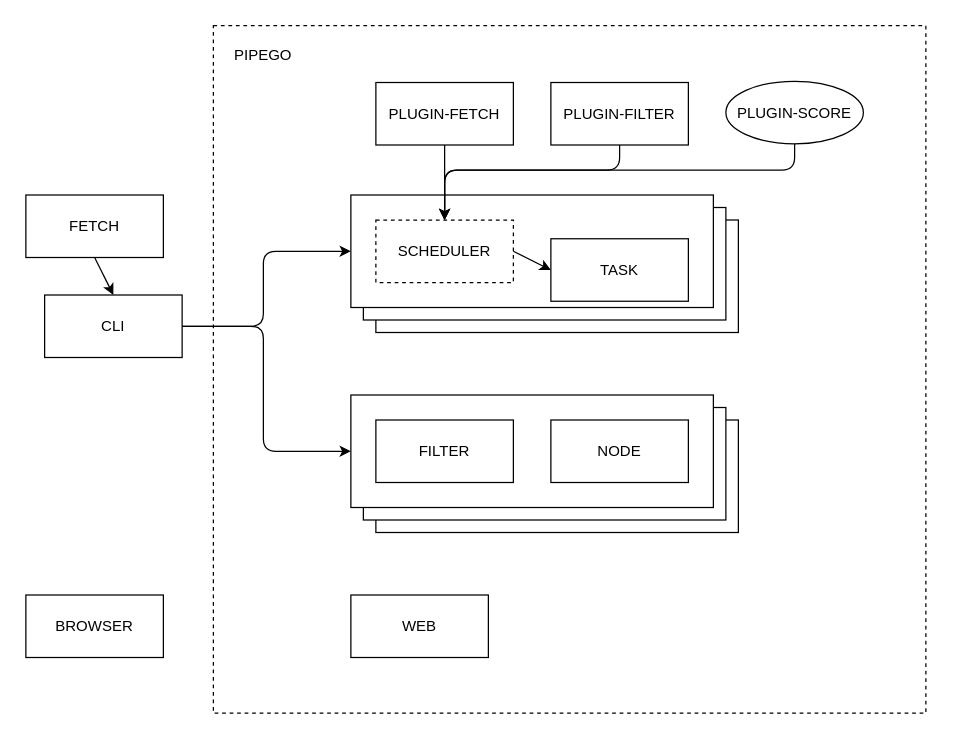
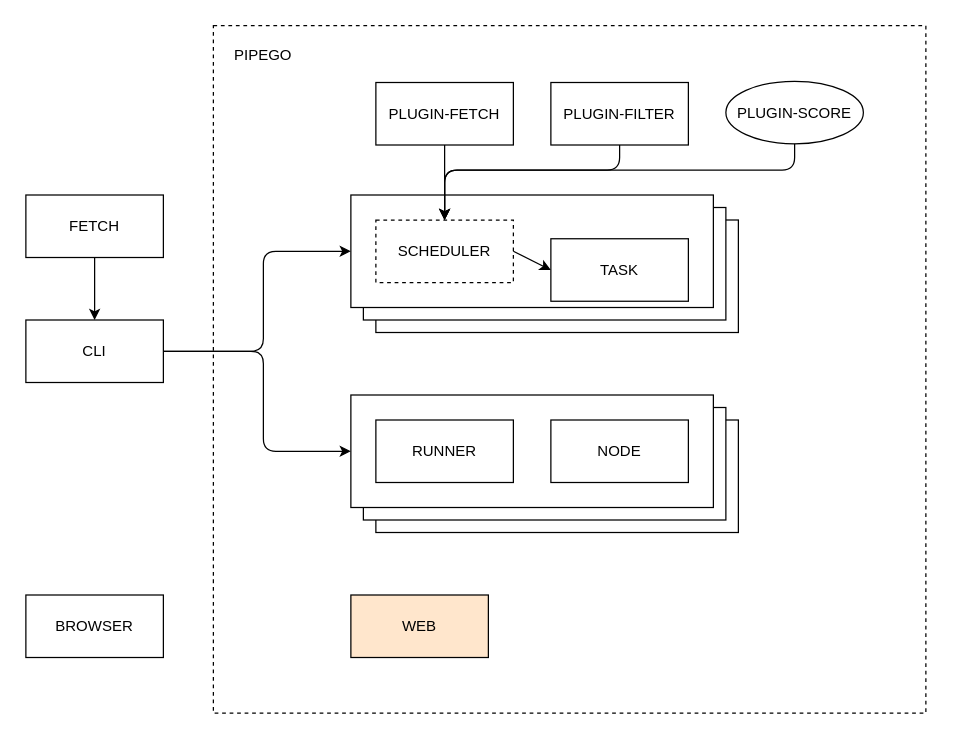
  <mxCell id="0" />
  <mxCell id="1" parent="0" />
  <mxCell id="2" value="" style="rounded=0;whiteSpace=wrap;html=1;dashed=1;" parent="1" vertex="1"><mxGeometry x="170" y="20" width="570" height="550" as="geometry" /></mxCell>
  <mxCell id="3" value="" style="rounded=0;whiteSpace=wrap;html=1;" parent="1" vertex="1"><mxGeometry x="300" y="175.5" width="290" height="90" as="geometry" /></mxCell>
  <mxCell id="4" value="" style="rounded=0;whiteSpace=wrap;html=1;" parent="1" vertex="1"><mxGeometry x="290" y="165.5" width="290" height="90" as="geometry" /></mxCell>
  <mxCell id="5" value="" style="rounded=0;whiteSpace=wrap;html=1;" parent="1" vertex="1"><mxGeometry x="280" y="155.5" width="290" height="90" as="geometry" /></mxCell>
  <mxCell id="6" value="PIPEGO" style="text;html=1;strokeColor=none;fillColor=none;align=center;verticalAlign=middle;whiteSpace=wrap;rounded=0;" parent="1" vertex="1"><mxGeometry x="180" y="29" width="60" height="30" as="geometry" /></mxCell>
  <mxCell id="7" value="BROWSER" style="rounded=0;whiteSpace=wrap;html=1;" parent="1" vertex="1"><mxGeometry x="20" y="475.5" width="110" height="50" as="geometry" /></mxCell>
- <mxCell id="8" value="CLI" style="rounded=0;whiteSpace=wrap;html=1;" parent="1" vertex="1"><mxGeometry x="35" y="235.5" width="110" height="50" as="geometry" /></mxCell>
+ <mxCell id="8" value="CLI" style="rounded=0;whiteSpace=wrap;html=1;" parent="1" vertex="1"><mxGeometry x="20" y="255.5" width="110" height="50" as="geometry" /></mxCell>
  <mxCell id="9" value="SCHEDULER" style="rounded=0;whiteSpace=wrap;html=1;dashed=1;" parent="1" vertex="1"><mxGeometry x="300" y="175.5" width="110" height="50" as="geometry" /></mxCell>
  <mxCell id="10" value="TASK" style="rounded=0;whiteSpace=wrap;html=1;" parent="1" vertex="1"><mxGeometry x="440" y="190.5" width="110" height="50" as="geometry" /></mxCell>
  <mxCell id="11" value="" style="endArrow=classic;html=1;entryX=0;entryY=0.5;entryDx=0;entryDy=0;exitX=1;exitY=0.5;exitDx=0;exitDy=0;" parent="1" source="9" target="10" edge="1"><mxGeometry width="50" height="50" relative="1" as="geometry"><mxPoint x="300" y="285.5" as="sourcePoint" /><mxPoint x="350" y="235.5" as="targetPoint" /></mxGeometry></mxCell>
  <mxCell id="12" value="" style="rounded=0;whiteSpace=wrap;html=1;" parent="1" vertex="1"><mxGeometry x="300" y="335.5" width="290" height="90" as="geometry" /></mxCell>
  <mxCell id="13" value="" style="rounded=0;whiteSpace=wrap;html=1;" parent="1" vertex="1"><mxGeometry x="290" y="325.5" width="290" height="90" as="geometry" /></mxCell>
  <mxCell id="14" value="" style="rounded=0;whiteSpace=wrap;html=1;" parent="1" vertex="1"><mxGeometry x="280" y="315.5" width="290" height="90" as="geometry" /></mxCell>
- <mxCell id="15" value="FILTER" style="rounded=0;whiteSpace=wrap;html=1;" parent="1" vertex="1"><mxGeometry x="300" y="335.5" width="110" height="50" as="geometry" /></mxCell>
+ <mxCell id="15" value="RUNNER" style="rounded=0;whiteSpace=wrap;html=1;" parent="1" vertex="1"><mxGeometry x="300" y="335.5" width="110" height="50" as="geometry" /></mxCell>
  <mxCell id="16" value="NODE" style="rounded=0;whiteSpace=wrap;html=1;" parent="1" vertex="1"><mxGeometry x="440" y="335.5" width="110" height="50" as="geometry" /></mxCell>
  <mxCell id="17" value="" style="edgeStyle=elbowEdgeStyle;elbow=horizontal;endArrow=classic;html=1;entryX=0;entryY=0.5;entryDx=0;entryDy=0;exitX=1;exitY=0.5;exitDx=0;exitDy=0;startArrow=none;startFill=0;" parent="1" source="8" target="5" edge="1"><mxGeometry width="50" height="50" relative="1" as="geometry"><mxPoint x="260" y="410" as="sourcePoint" /><mxPoint x="310" y="360" as="targetPoint" /><Array as="points"><mxPoint x="210" y="230" /></Array></mxGeometry></mxCell>
  <mxCell id="18" value="" style="edgeStyle=elbowEdgeStyle;elbow=horizontal;endArrow=classic;html=1;entryX=0;entryY=0.5;entryDx=0;entryDy=0;exitX=1;exitY=0.5;exitDx=0;exitDy=0;startArrow=none;startFill=0;" parent="1" source="8" target="14" edge="1"><mxGeometry width="50" height="50" relative="1" as="geometry"><mxPoint x="100" y="295" as="sourcePoint" /><mxPoint x="300" y="205" as="targetPoint" /><Array as="points"><mxPoint x="210" y="310" /></Array></mxGeometry></mxCell>
  <mxCell id="19" value="PLUGIN-FETCH" style="rounded=0;whiteSpace=wrap;html=1;" parent="1" vertex="1"><mxGeometry x="300" y="65.5" width="110" height="50" as="geometry" /></mxCell>
  <mxCell id="20" value="PLUGIN-FILTER" style="rounded=0;whiteSpace=wrap;html=1;" parent="1" vertex="1"><mxGeometry x="440" y="65.5" width="110" height="50" as="geometry" /></mxCell>
  <mxCell id="21" value="" style="endArrow=classic;html=1;exitX=0.5;exitY=1;exitDx=0;exitDy=0;entryX=0.5;entryY=0;entryDx=0;entryDy=0;" parent="1" source="19" target="9" edge="1"><mxGeometry width="50" height="50" relative="1" as="geometry"><mxPoint x="370" y="295.5" as="sourcePoint" /><mxPoint x="420" y="245.5" as="targetPoint" /></mxGeometry></mxCell>
  <mxCell id="22" value="" style="edgeStyle=elbowEdgeStyle;elbow=vertical;endArrow=classic;html=1;exitX=0.5;exitY=1;exitDx=0;exitDy=0;entryX=0.5;entryY=0;entryDx=0;entryDy=0;" parent="1" source="20" target="9" edge="1"><mxGeometry width="50" height="50" relative="1" as="geometry"><mxPoint x="390" y="315.5" as="sourcePoint" /><mxPoint x="440" y="265.5" as="targetPoint" /><Array as="points"><mxPoint x="430" y="135.5" /></Array></mxGeometry></mxCell>
- <mxCell id="23" value="WEB" style="rounded=0;whiteSpace=wrap;html=1;" parent="1" vertex="1"><mxGeometry x="280" y="475.5" width="110" height="50" as="geometry" /></mxCell>
+ <mxCell id="23" value="WEB" style="rounded=0;whiteSpace=wrap;html=1;fillColor=#ffe6cc;" parent="1" vertex="1"><mxGeometry x="280" y="475.5" width="110" height="50" as="geometry" /></mxCell>
  <mxCell id="24" value="PLUGIN-SCORE" style="ellipse;whiteSpace=wrap;html=1;" parent="1" vertex="1"><mxGeometry x="580" y="64.5" width="110" height="50" as="geometry" /></mxCell>
  <mxCell id="25" value="" style="edgeStyle=elbowEdgeStyle;elbow=vertical;endArrow=classic;html=1;exitX=0.5;exitY=1;exitDx=0;exitDy=0;entryX=0.5;entryY=0;entryDx=0;entryDy=0;" parent="1" source="24" target="9" edge="1"><mxGeometry width="50" height="50" relative="1" as="geometry"><mxPoint x="505" y="125.5" as="sourcePoint" /><mxPoint x="365" y="185.5" as="targetPoint" /><Array as="points"><mxPoint x="500" y="135.5" /></Array></mxGeometry></mxCell>
  <mxCell id="26" value="FETCH" style="rounded=0;whiteSpace=wrap;html=1;" parent="1" vertex="1"><mxGeometry x="20" y="155.5" width="110" height="50" as="geometry" /></mxCell>
  <mxCell id="27" value="" style="endArrow=classic;html=1;exitX=0.5;exitY=1;exitDx=0;exitDy=0;entryX=0.5;entryY=0;entryDx=0;entryDy=0;" parent="1" source="26" target="8" edge="1"><mxGeometry width="50" height="50" relative="1" as="geometry"><mxPoint x="340" y="425.5" as="sourcePoint" /><mxPoint x="390" y="375.5" as="targetPoint" /></mxGeometry></mxCell>
